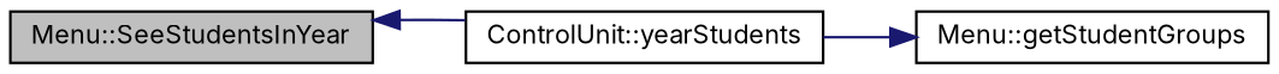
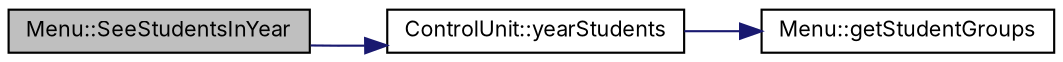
  digraph {
    fontname=Inter
    rankdir=LR
    node [color=black fillcolor=white fontname=Inter fontsize=10 shape=record style=filled]
    edge [color=midnightblue fontname=Inter fontsize=10 labelfontname=Helvetica labelfontsize=10 style=solid]
    n1 [fillcolor=grey75 fontcolor=black height=0.2 label="Menu::SeeStudentsInYear" width=0.4]
    n2 [height=0.2 label="ControlUnit::yearStudents" width=0.4]
    n3 [height=0.2 label="Menu::getStudentGroups" width=0.4]
-   n2 -> n1
+   n1 -> n2
    n2 -> n3
  }
